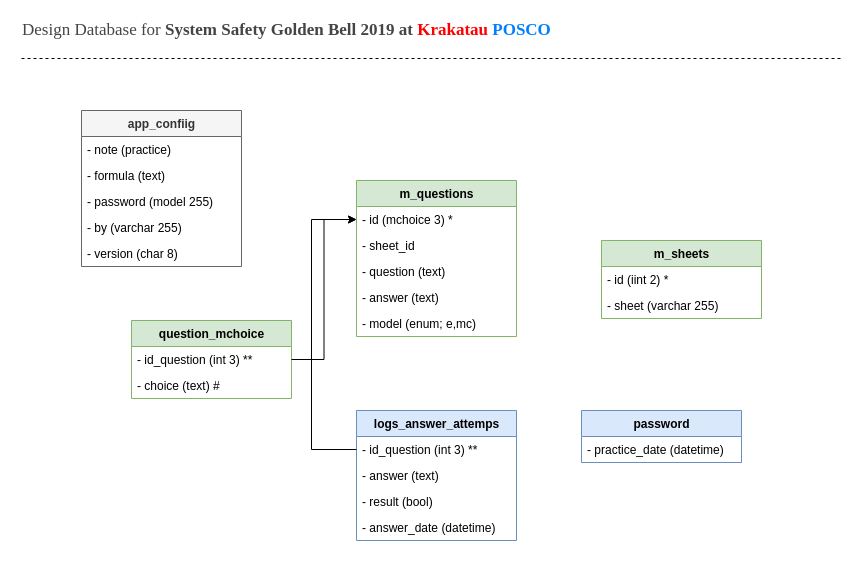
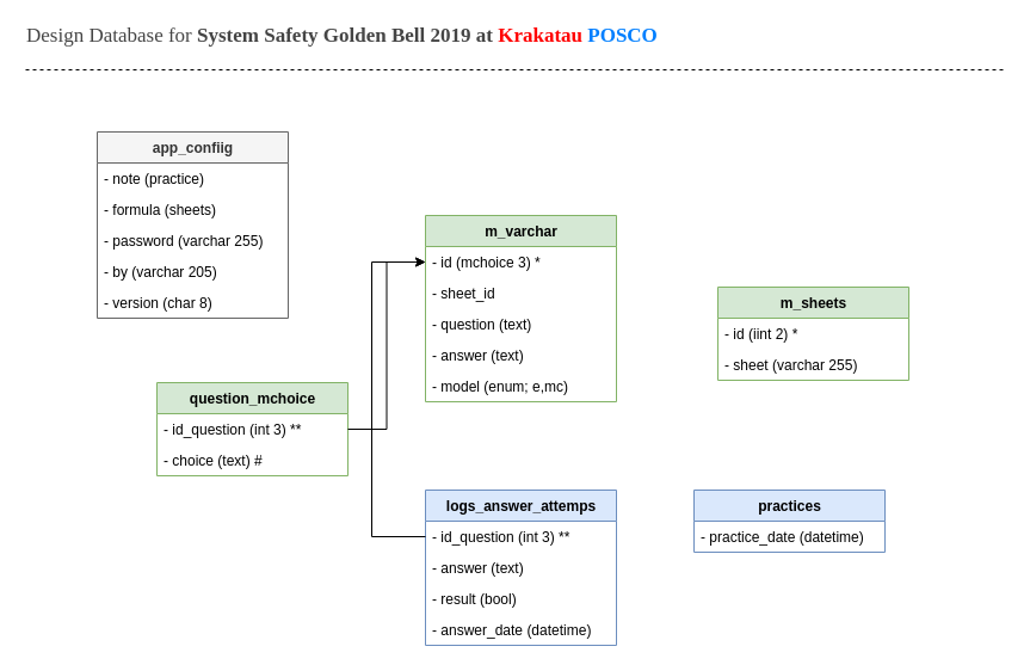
  <mxCell id="0" />
  <mxCell id="1" parent="0" />
  <mxCell id="2" value="&lt;font color=&quot;#454545&quot;&gt;Design Database for &lt;/font&gt;&lt;b&gt;&lt;font color=&quot;#454545&quot;&gt;System Safety Golden Bell 2019 at&lt;/font&gt; &lt;font color=&quot;#ff0000&quot;&gt;Krakatau &lt;/font&gt;&lt;font color=&quot;#007fff&quot;&gt;POSCO&lt;/font&gt;&lt;/b&gt;" style="text;html=1;strokeColor=none;fillColor=none;align=left;verticalAlign=middle;whiteSpace=wrap;rounded=0;fontSize=17;fontFamily=Comic Sans MS;" parent="1" vertex="1"><mxGeometry x="20" y="20" width="690" height="20" as="geometry" /></mxCell>
  <mxCell id="3" value="" style="endArrow=none;dashed=1;html=1;fontFamily=Comic Sans MS;fontSize=17;fontColor=#454545;" parent="1" edge="1"><mxGeometry width="50" height="50" relative="1" as="geometry"><mxPoint x="21" y="58" as="sourcePoint" /><mxPoint x="841" y="58" as="targetPoint" /></mxGeometry></mxCell>
  <mxCell id="4" value="app_confiig" style="swimlane;fontStyle=1;align=center;verticalAlign=top;childLayout=stackLayout;horizontal=1;startSize=26;horizontalStack=0;resizeParent=1;resizeParentMax=0;resizeLast=0;collapsible=1;marginBottom=0;fontFamily=Helvetica;fontSize=12;fontColor=#333333;html=1;fillColor=#f5f5f5;strokeColor=#666666;" parent="1" vertex="1"><mxGeometry x="81" y="110" width="160" height="156" as="geometry" /></mxCell>
  <mxCell id="5" value="- note (practice)" style="text;strokeColor=none;fillColor=none;align=left;verticalAlign=top;spacingLeft=4;spacingRight=4;overflow=hidden;rotatable=0;points=[[0,0.5],[1,0.5]];portConstraint=eastwest;" parent="4" vertex="1"><mxGeometry y="26" width="160" height="26" as="geometry" /></mxCell>
- <mxCell id="6" value="- formula (text)" style="text;strokeColor=none;fillColor=none;align=left;verticalAlign=top;spacingLeft=4;spacingRight=4;overflow=hidden;rotatable=0;points=[[0,0.5],[1,0.5]];portConstraint=eastwest;" vertex="1" parent="4"><mxGeometry y="52" width="160" height="26" as="geometry" /></mxCell>
- <mxCell id="7" value="- password (model 255)" style="text;strokeColor=none;fillColor=none;align=left;verticalAlign=top;spacingLeft=4;spacingRight=4;overflow=hidden;rotatable=0;points=[[0,0.5],[1,0.5]];portConstraint=eastwest;" parent="4" vertex="1"><mxGeometry y="78" width="160" height="26" as="geometry" /></mxCell>
- <mxCell id="8" value="- by (varchar 255)" style="text;strokeColor=none;fillColor=none;align=left;verticalAlign=top;spacingLeft=4;spacingRight=4;overflow=hidden;rotatable=0;points=[[0,0.5],[1,0.5]];portConstraint=eastwest;" parent="4" vertex="1"><mxGeometry y="104" width="160" height="26" as="geometry" /></mxCell>
+ <mxCell id="6" value="- formula (sheets)" style="text;strokeColor=none;fillColor=none;align=left;verticalAlign=top;spacingLeft=4;spacingRight=4;overflow=hidden;rotatable=0;points=[[0,0.5],[1,0.5]];portConstraint=eastwest;" vertex="1" parent="4"><mxGeometry y="52" width="160" height="26" as="geometry" /></mxCell>
+ <mxCell id="7" value="- password (varchar 255)" style="text;strokeColor=none;fillColor=none;align=left;verticalAlign=top;spacingLeft=4;spacingRight=4;overflow=hidden;rotatable=0;points=[[0,0.5],[1,0.5]];portConstraint=eastwest;" parent="4" vertex="1"><mxGeometry y="78" width="160" height="26" as="geometry" /></mxCell>
+ <mxCell id="8" value="- by (varchar 205)" style="text;strokeColor=none;fillColor=none;align=left;verticalAlign=top;spacingLeft=4;spacingRight=4;overflow=hidden;rotatable=0;points=[[0,0.5],[1,0.5]];portConstraint=eastwest;" parent="4" vertex="1"><mxGeometry y="104" width="160" height="26" as="geometry" /></mxCell>
  <mxCell id="9" value="- version (char 8)" style="text;strokeColor=none;fillColor=none;align=left;verticalAlign=top;spacingLeft=4;spacingRight=4;overflow=hidden;rotatable=0;points=[[0,0.5],[1,0.5]];portConstraint=eastwest;" parent="4" vertex="1"><mxGeometry y="130" width="160" height="26" as="geometry" /></mxCell>
- <mxCell id="10" value="m_questions" style="swimlane;fontStyle=1;align=center;verticalAlign=top;childLayout=stackLayout;horizontal=1;startSize=26;horizontalStack=0;resizeParent=1;resizeParentMax=0;resizeLast=0;collapsible=1;marginBottom=0;fontFamily=Helvetica;fontSize=12;html=1;fillColor=#d5e8d4;strokeColor=#82b366;" parent="1" vertex="1"><mxGeometry x="356" y="180" width="160" height="156" as="geometry" /></mxCell>
+ <mxCell id="10" value="m_varchar" style="swimlane;fontStyle=1;align=center;verticalAlign=top;childLayout=stackLayout;horizontal=1;startSize=26;horizontalStack=0;resizeParent=1;resizeParentMax=0;resizeLast=0;collapsible=1;marginBottom=0;fontFamily=Helvetica;fontSize=12;html=1;fillColor=#d5e8d4;strokeColor=#82b366;" parent="1" vertex="1"><mxGeometry x="356" y="180" width="160" height="156" as="geometry" /></mxCell>
  <mxCell id="11" value="- id (mchoice 3) *" style="text;strokeColor=none;fillColor=none;align=left;verticalAlign=top;spacingLeft=4;spacingRight=4;overflow=hidden;rotatable=0;points=[[0,0.5],[1,0.5]];portConstraint=eastwest;" parent="10" vertex="1"><mxGeometry y="26" width="160" height="26" as="geometry" /></mxCell>
  <mxCell id="12" value="- sheet_id" style="text;strokeColor=none;fillColor=none;align=left;verticalAlign=top;spacingLeft=4;spacingRight=4;overflow=hidden;rotatable=0;points=[[0,0.5],[1,0.5]];portConstraint=eastwest;" vertex="1" parent="10"><mxGeometry y="52" width="160" height="26" as="geometry" /></mxCell>
  <mxCell id="13" value="- question (text)" style="text;strokeColor=none;fillColor=none;align=left;verticalAlign=top;spacingLeft=4;spacingRight=4;overflow=hidden;rotatable=0;points=[[0,0.5],[1,0.5]];portConstraint=eastwest;" parent="10" vertex="1"><mxGeometry y="78" width="160" height="26" as="geometry" /></mxCell>
  <mxCell id="14" value="- answer (text)" style="text;strokeColor=none;fillColor=none;align=left;verticalAlign=top;spacingLeft=4;spacingRight=4;overflow=hidden;rotatable=0;points=[[0,0.5],[1,0.5]];portConstraint=eastwest;" parent="10" vertex="1"><mxGeometry y="104" width="160" height="26" as="geometry" /></mxCell>
  <mxCell id="15" value="- model (enum; e,mc)" style="text;strokeColor=none;fillColor=none;align=left;verticalAlign=top;spacingLeft=4;spacingRight=4;overflow=hidden;rotatable=0;points=[[0,0.5],[1,0.5]];portConstraint=eastwest;" parent="10" vertex="1"><mxGeometry y="130" width="160" height="26" as="geometry" /></mxCell>
  <mxCell id="16" value="m_sheets" style="swimlane;fontStyle=1;align=center;verticalAlign=top;childLayout=stackLayout;horizontal=1;startSize=26;horizontalStack=0;resizeParent=1;resizeParentMax=0;resizeLast=0;collapsible=1;marginBottom=0;fontFamily=Helvetica;fontSize=12;html=1;fillColor=#d5e8d4;strokeColor=#82b366;" parent="1" vertex="1"><mxGeometry x="601" y="240" width="160" height="78" as="geometry" /></mxCell>
  <mxCell id="17" value="- id (iint 2) *" style="text;strokeColor=none;fillColor=none;align=left;verticalAlign=top;spacingLeft=4;spacingRight=4;overflow=hidden;rotatable=0;points=[[0,0.5],[1,0.5]];portConstraint=eastwest;" parent="16" vertex="1"><mxGeometry y="26" width="160" height="26" as="geometry" /></mxCell>
  <mxCell id="18" value="- sheet (varchar 255)" style="text;strokeColor=none;fillColor=none;align=left;verticalAlign=top;spacingLeft=4;spacingRight=4;overflow=hidden;rotatable=0;points=[[0,0.5],[1,0.5]];portConstraint=eastwest;" parent="16" vertex="1"><mxGeometry y="52" width="160" height="26" as="geometry" /></mxCell>
  <mxCell id="19" value="question_mchoice" style="swimlane;fontStyle=1;align=center;verticalAlign=top;childLayout=stackLayout;horizontal=1;startSize=26;horizontalStack=0;resizeParent=1;resizeParentMax=0;resizeLast=0;collapsible=1;marginBottom=0;fontFamily=Helvetica;fontSize=12;html=1;fillColor=#d5e8d4;strokeColor=#82b366;" parent="1" vertex="1"><mxGeometry x="131" y="320" width="160" height="78" as="geometry" /></mxCell>
  <mxCell id="20" value="- id_question (int 3) **" style="text;strokeColor=none;fillColor=none;align=left;verticalAlign=top;spacingLeft=4;spacingRight=4;overflow=hidden;rotatable=0;points=[[0,0.5],[1,0.5]];portConstraint=eastwest;" parent="19" vertex="1"><mxGeometry y="26" width="160" height="26" as="geometry" /></mxCell>
  <mxCell id="21" value="- choice (text) #" style="text;strokeColor=none;fillColor=none;align=left;verticalAlign=top;spacingLeft=4;spacingRight=4;overflow=hidden;rotatable=0;points=[[0,0.5],[1,0.5]];portConstraint=eastwest;" parent="19" vertex="1"><mxGeometry y="52" width="160" height="26" as="geometry" /></mxCell>
  <mxCell id="22" value="logs_answer_attemps" style="swimlane;fontStyle=1;align=center;verticalAlign=top;childLayout=stackLayout;horizontal=1;startSize=26;horizontalStack=0;resizeParent=1;resizeParentMax=0;resizeLast=0;collapsible=1;marginBottom=0;fontFamily=Helvetica;fontSize=12;html=1;fillColor=#dae8fc;strokeColor=#6c8ebf;" parent="1" vertex="1"><mxGeometry x="356" y="410" width="160" height="130" as="geometry" /></mxCell>
  <mxCell id="23" value="- id_question (int 3) **" style="text;strokeColor=none;fillColor=none;align=left;verticalAlign=top;spacingLeft=4;spacingRight=4;overflow=hidden;rotatable=0;points=[[0,0.5],[1,0.5]];portConstraint=eastwest;" parent="22" vertex="1"><mxGeometry y="26" width="160" height="26" as="geometry" /></mxCell>
  <mxCell id="24" value="- answer (text)" style="text;strokeColor=none;fillColor=none;align=left;verticalAlign=top;spacingLeft=4;spacingRight=4;overflow=hidden;rotatable=0;points=[[0,0.5],[1,0.5]];portConstraint=eastwest;" parent="22" vertex="1"><mxGeometry y="52" width="160" height="26" as="geometry" /></mxCell>
  <mxCell id="25" value="- result (bool)" style="text;strokeColor=none;fillColor=none;align=left;verticalAlign=top;spacingLeft=4;spacingRight=4;overflow=hidden;rotatable=0;points=[[0,0.5],[1,0.5]];portConstraint=eastwest;" parent="22" vertex="1"><mxGeometry y="78" width="160" height="26" as="geometry" /></mxCell>
  <mxCell id="26" value="- answer_date (datetime)" style="text;strokeColor=none;fillColor=none;align=left;verticalAlign=top;spacingLeft=4;spacingRight=4;overflow=hidden;rotatable=0;points=[[0,0.5],[1,0.5]];portConstraint=eastwest;" parent="22" vertex="1"><mxGeometry y="104" width="160" height="26" as="geometry" /></mxCell>
  <mxCell id="27" style="edgeStyle=orthogonalEdgeStyle;rounded=0;orthogonalLoop=1;jettySize=auto;html=1;exitX=1;exitY=0.5;exitDx=0;exitDy=0;fontFamily=Helvetica;fontSize=12;fontColor=#454545;" parent="1" source="20" target="11" edge="1"><mxGeometry relative="1" as="geometry" /></mxCell>
  <mxCell id="28" style="edgeStyle=orthogonalEdgeStyle;rounded=0;orthogonalLoop=1;jettySize=auto;html=1;exitX=0;exitY=0.5;exitDx=0;exitDy=0;entryX=0;entryY=0.5;entryDx=0;entryDy=0;fontFamily=Helvetica;fontSize=12;fontColor=#454545;" parent="1" source="23" target="11" edge="1"><mxGeometry relative="1" as="geometry"><Array as="points"><mxPoint x="311" y="449" /><mxPoint x="311" y="219" /></Array></mxGeometry></mxCell>
- <mxCell id="29" value="password" style="swimlane;fontStyle=1;align=center;verticalAlign=top;childLayout=stackLayout;horizontal=1;startSize=26;horizontalStack=0;resizeParent=1;resizeParentMax=0;resizeLast=0;collapsible=1;marginBottom=0;fontFamily=Helvetica;fontSize=12;html=1;fillColor=#dae8fc;strokeColor=#6c8ebf;" vertex="1" parent="1"><mxGeometry x="581" y="410" width="160" height="52" as="geometry" /></mxCell>
+ <mxCell id="29" value="practices" style="swimlane;fontStyle=1;align=center;verticalAlign=top;childLayout=stackLayout;horizontal=1;startSize=26;horizontalStack=0;resizeParent=1;resizeParentMax=0;resizeLast=0;collapsible=1;marginBottom=0;fontFamily=Helvetica;fontSize=12;html=1;fillColor=#dae8fc;strokeColor=#6c8ebf;" vertex="1" parent="1"><mxGeometry x="581" y="410" width="160" height="52" as="geometry" /></mxCell>
  <mxCell id="30" value="- practice_date (datetime)" style="text;strokeColor=none;fillColor=none;align=left;verticalAlign=top;spacingLeft=4;spacingRight=4;overflow=hidden;rotatable=0;points=[[0,0.5],[1,0.5]];portConstraint=eastwest;" vertex="1" parent="29"><mxGeometry y="26" width="160" height="26" as="geometry" /></mxCell>
